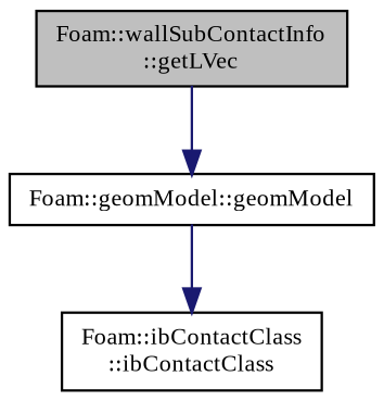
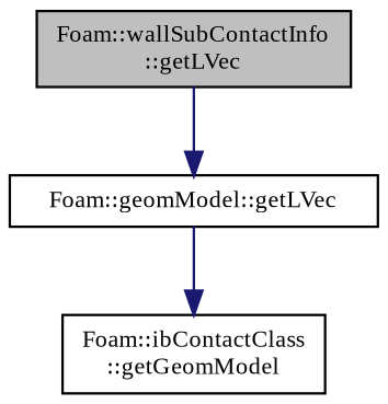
  digraph {
    fontname="Liberation Serif"
    rankdir=TB
    node [color=black fillcolor=white fontname="Liberation Serif" fontsize=10 shape=record style=filled]
    edge [color=midnightblue fontname="Liberation Serif" fontsize=10 labelfontname=Helvetica labelfontsize=10 style=solid]
    n1 [fillcolor=grey75 fontcolor=black height=0.2 label="Foam::wallSubContactInfo\l::getLVec" width=0.4]
-   n2 [height=0.2 label="Foam::geomModel::geomModel" width=0.4]
-   n3 [height=0.2 label="Foam::ibContactClass\l::ibContactClass" width=0.4]
+   n2 [height=0.2 label="Foam::geomModel::getLVec" width=0.4]
+   n3 [height=0.2 label="Foam::ibContactClass\l::getGeomModel" width=0.4]
    n1 -> n2
    n2 -> n3
  }
